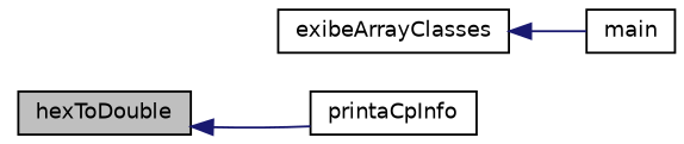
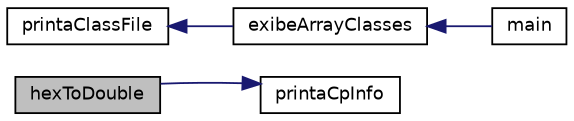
  digraph {
    rankdir=LR
    node [color=black fillcolor=white fontname=Helvetica fontsize=10 shape=record style=filled]
    edge [color=midnightblue dir=back fontname=Helvetica fontsize=10 labelfontname=Helvetica labelfontsize=10 style=solid]
    n1 [fillcolor=grey75 fontcolor=black height=0.2 label=hexToDouble width=0.4]
    n2 [height=0.2 label=printaCpInfo width=0.4]
+   n3 [height=0.2 label=printaClassFile width=0.4]
    n4 [height=0.2 label=exibeArrayClasses width=0.4]
    n5 [height=0.2 label=main width=0.4]
-   n1 -> n2
+   n2 -> n1
+   n3 -> n4
    n4 -> n5
  }
